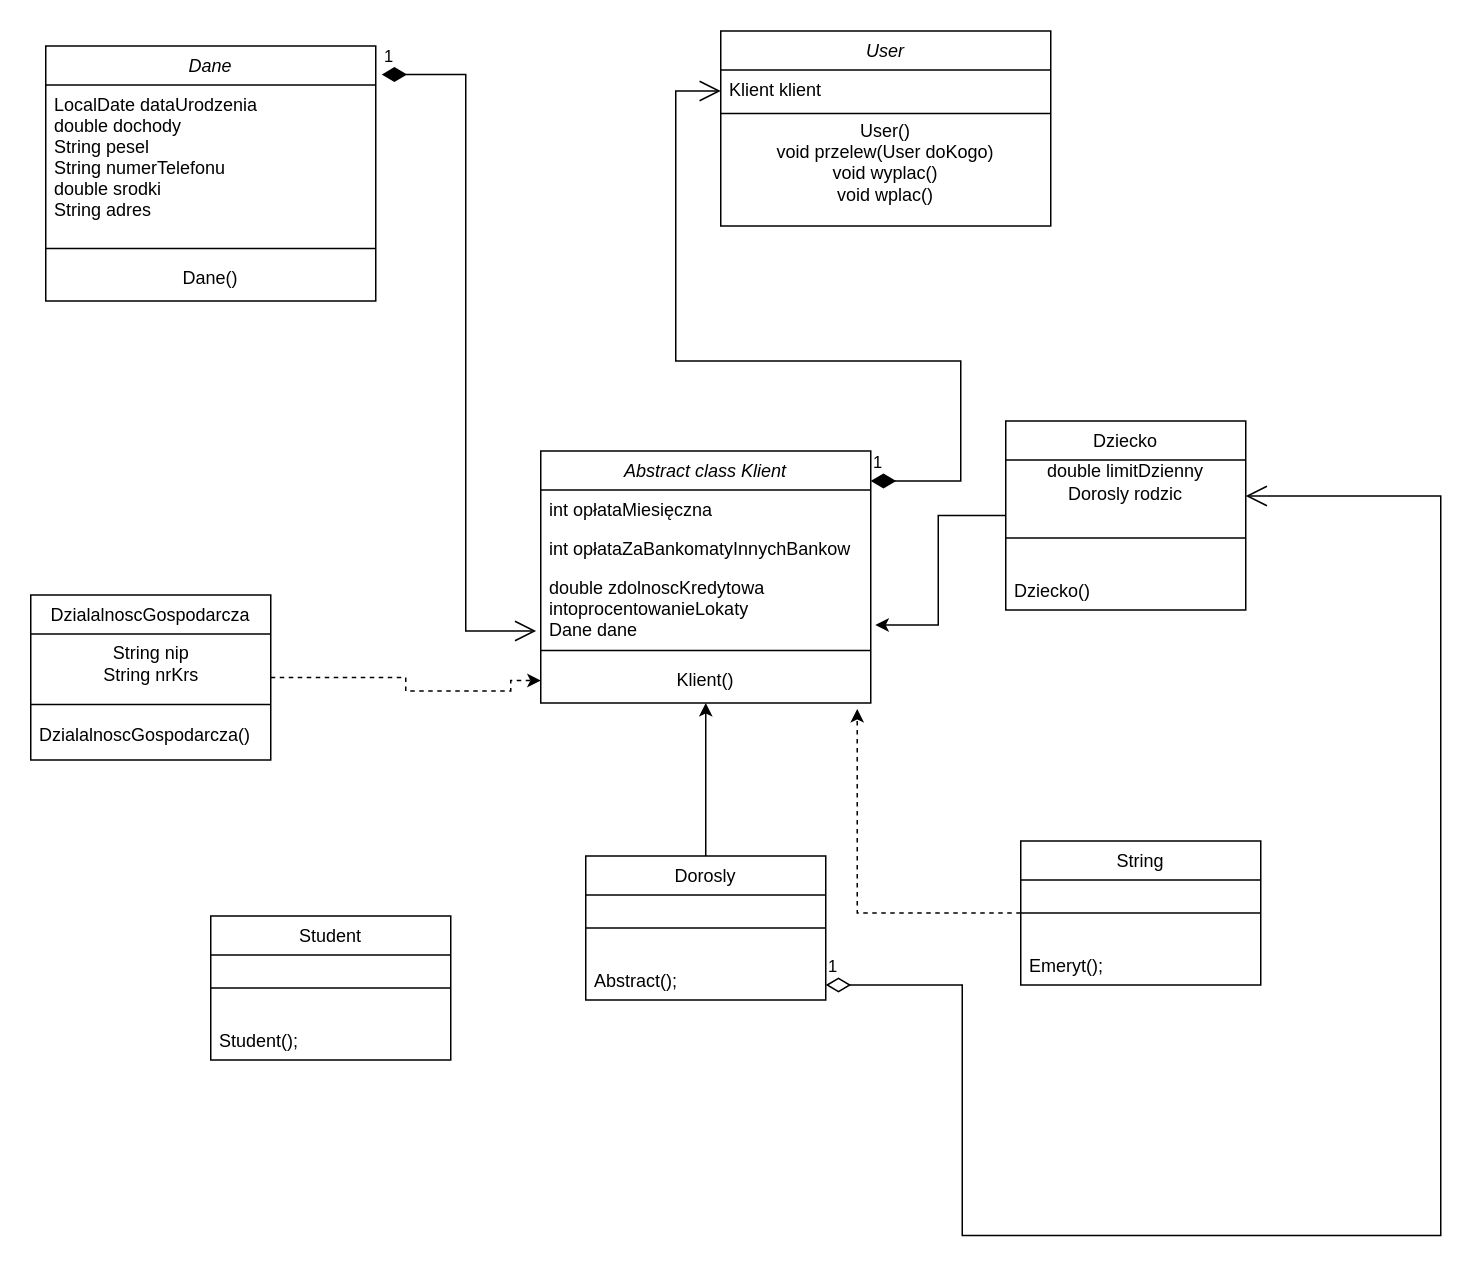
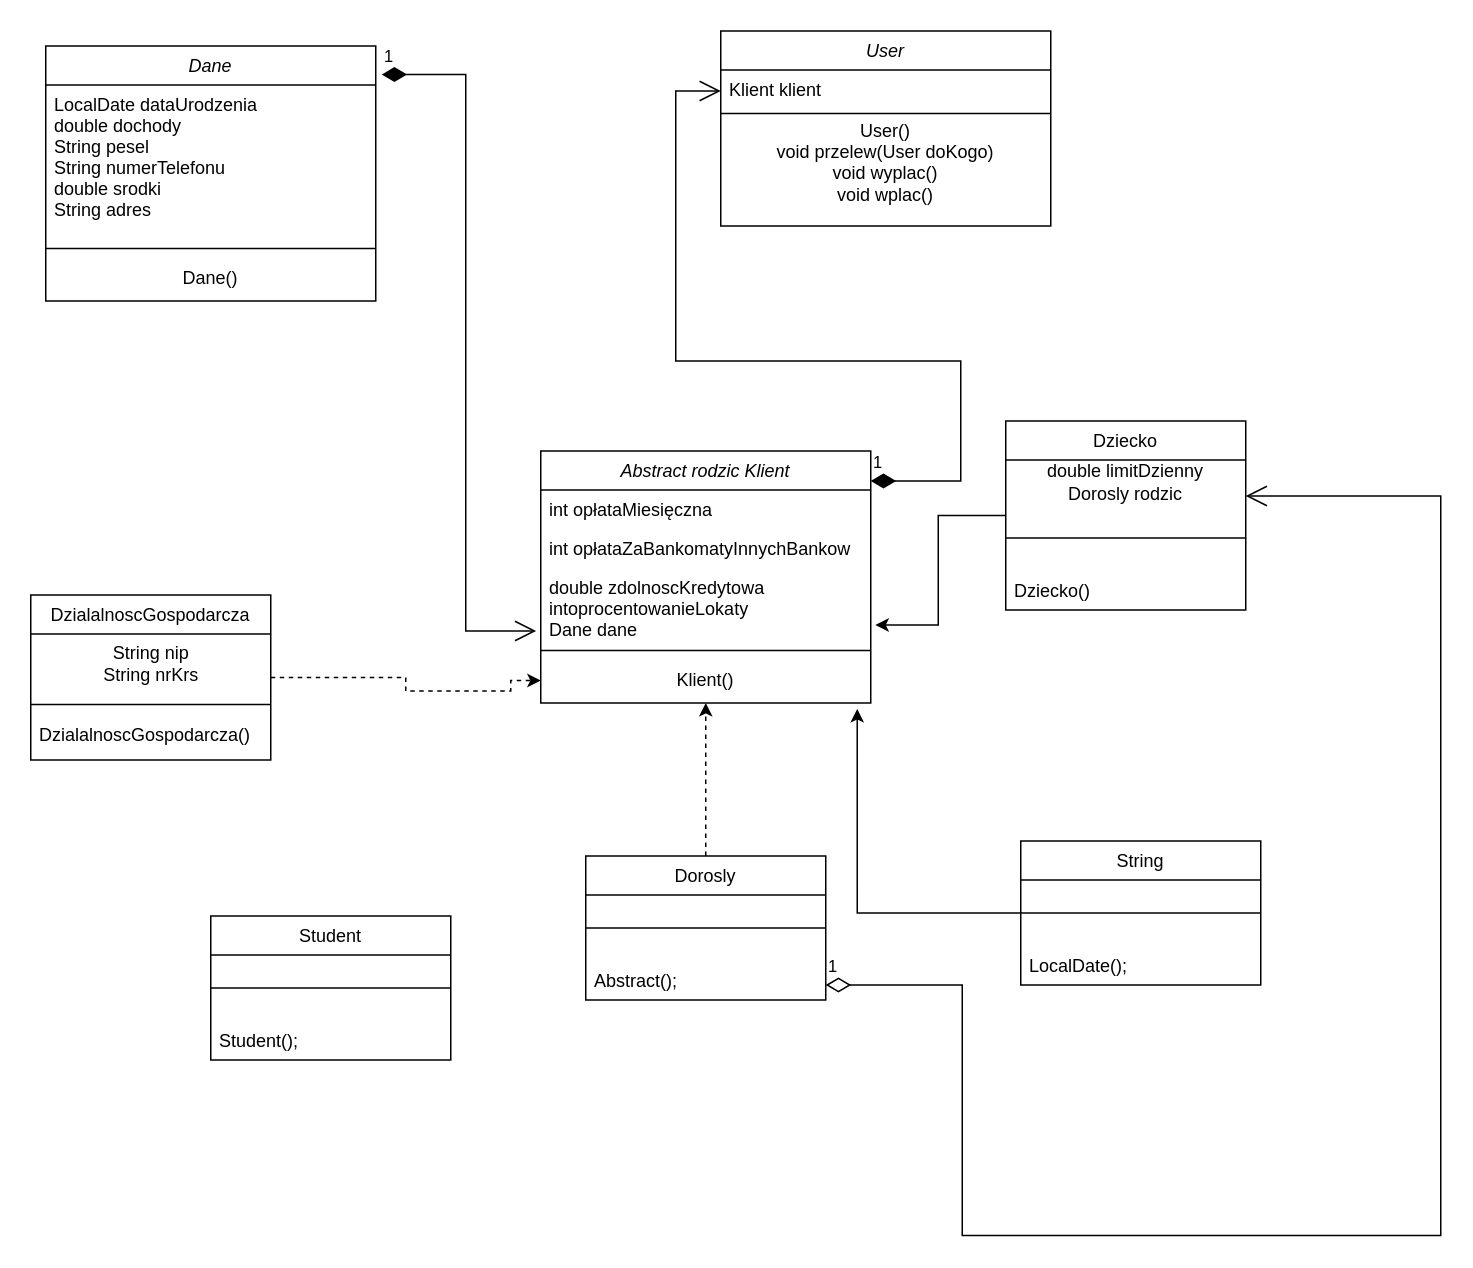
  <mxCell id="0" />
  <mxCell id="1" parent="0" />
- <mxCell id="2" value="Abstract class Klient" style="swimlane;fontStyle=2;align=center;verticalAlign=top;childLayout=stackLayout;horizontal=1;startSize=26;horizontalStack=0;resizeParent=1;resizeLast=0;collapsible=1;marginBottom=0;rounded=0;shadow=0;strokeWidth=1;" parent="1" vertex="1"><mxGeometry x="360" y="300" width="220" height="168" as="geometry"><mxRectangle x="230" y="140" width="160" height="26" as="alternateBounds" /></mxGeometry></mxCell>
+ <mxCell id="2" value="Abstract rodzic Klient" style="swimlane;fontStyle=2;align=center;verticalAlign=top;childLayout=stackLayout;horizontal=1;startSize=26;horizontalStack=0;resizeParent=1;resizeLast=0;collapsible=1;marginBottom=0;rounded=0;shadow=0;strokeWidth=1;" parent="1" vertex="1"><mxGeometry x="360" y="300" width="220" height="168" as="geometry"><mxRectangle x="230" y="140" width="160" height="26" as="alternateBounds" /></mxGeometry></mxCell>
  <mxCell id="3" value="int opłataMiesięczna" style="text;align=left;verticalAlign=top;spacingLeft=4;spacingRight=4;overflow=hidden;rotatable=0;points=[[0,0.5],[1,0.5]];portConstraint=eastwest;" parent="2" vertex="1"><mxGeometry y="26" width="220" height="26" as="geometry" /></mxCell>
  <mxCell id="4" value="int opłataZaBankomatyInnychBankow" style="text;align=left;verticalAlign=top;spacingLeft=4;spacingRight=4;overflow=hidden;rotatable=0;points=[[0,0.5],[1,0.5]];portConstraint=eastwest;rounded=0;shadow=0;html=0;" parent="2" vertex="1"><mxGeometry y="52" width="220" height="26" as="geometry" /></mxCell>
  <mxCell id="5" value="double zdolnoscKredytowa&#10;intoprocentowanieLokaty&#10;Dane dane" style="text;align=left;verticalAlign=top;spacingLeft=4;spacingRight=4;overflow=hidden;rotatable=0;points=[[0,0.5],[1,0.5]];portConstraint=eastwest;rounded=0;shadow=0;html=0;" parent="2" vertex="1"><mxGeometry y="78" width="220" height="50" as="geometry" /></mxCell>
  <mxCell id="6" value="" style="line;html=1;strokeWidth=1;align=left;verticalAlign=middle;spacingTop=-1;spacingLeft=3;spacingRight=3;rotatable=0;labelPosition=right;points=[];portConstraint=eastwest;" parent="2" vertex="1"><mxGeometry y="128" width="220" height="10" as="geometry" /></mxCell>
  <mxCell id="7" value="Klient()" style="text;html=1;align=center;verticalAlign=middle;whiteSpace=wrap;rounded=0;" parent="2" vertex="1"><mxGeometry y="138" width="220" height="30" as="geometry" /></mxCell>
  <mxCell id="8" value="Student" style="swimlane;fontStyle=0;align=center;verticalAlign=top;childLayout=stackLayout;horizontal=1;startSize=26;horizontalStack=0;resizeParent=1;resizeLast=0;collapsible=1;marginBottom=0;rounded=0;shadow=0;strokeWidth=1;" parent="1" vertex="1"><mxGeometry x="140" y="610" width="160" height="96" as="geometry"><mxRectangle x="130" y="380" width="160" height="26" as="alternateBounds" /></mxGeometry></mxCell>
  <mxCell id="9" value="" style="line;html=1;strokeWidth=1;align=left;verticalAlign=middle;spacingTop=-1;spacingLeft=3;spacingRight=3;rotatable=0;labelPosition=right;points=[];portConstraint=eastwest;" parent="8" vertex="1"><mxGeometry y="26" width="160" height="44" as="geometry" /></mxCell>
  <mxCell id="10" value="Student();" style="text;align=left;verticalAlign=top;spacingLeft=4;spacingRight=4;overflow=hidden;rotatable=0;points=[[0,0.5],[1,0.5]];portConstraint=eastwest;fontStyle=0" parent="8" vertex="1"><mxGeometry y="70" width="160" height="26" as="geometry" /></mxCell>
- <mxCell id="11" style="edgeStyle=orthogonalEdgeStyle;rounded=0;orthogonalLoop=1;jettySize=auto;html=1;entryX=0.5;entryY=1;entryDx=0;entryDy=0;" edge="1" parent="1" source="12" target="7"><mxGeometry relative="1" as="geometry"><mxPoint x="470" y="480" as="targetPoint" /></mxGeometry></mxCell>
+ <mxCell id="11" style="edgeStyle=orthogonalEdgeStyle;rounded=0;orthogonalLoop=1;jettySize=auto;html=1;entryX=0.5;entryY=1;entryDx=0;entryDy=0;dashed=1;" edge="1" parent="1" source="12" target="7"><mxGeometry relative="1" as="geometry"><mxPoint x="470" y="480" as="targetPoint" /></mxGeometry></mxCell>
  <mxCell id="12" value="Dorosly" style="swimlane;fontStyle=0;align=center;verticalAlign=top;childLayout=stackLayout;horizontal=1;startSize=26;horizontalStack=0;resizeParent=1;resizeLast=0;collapsible=1;marginBottom=0;rounded=0;shadow=0;strokeWidth=1;" vertex="1" parent="1"><mxGeometry x="390" y="570" width="160" height="96" as="geometry"><mxRectangle x="130" y="380" width="160" height="26" as="alternateBounds" /></mxGeometry></mxCell>
  <mxCell id="13" value="" style="line;html=1;strokeWidth=1;align=left;verticalAlign=middle;spacingTop=-1;spacingLeft=3;spacingRight=3;rotatable=0;labelPosition=right;points=[];portConstraint=eastwest;" vertex="1" parent="12"><mxGeometry y="26" width="160" height="44" as="geometry" /></mxCell>
  <mxCell id="14" value="Abstract();" style="text;align=left;verticalAlign=top;spacingLeft=4;spacingRight=4;overflow=hidden;rotatable=0;points=[[0,0.5],[1,0.5]];portConstraint=eastwest;fontStyle=0" vertex="1" parent="12"><mxGeometry y="70" width="160" height="26" as="geometry" /></mxCell>
  <mxCell id="15" value="String" style="swimlane;fontStyle=0;align=center;verticalAlign=top;childLayout=stackLayout;horizontal=1;startSize=26;horizontalStack=0;resizeParent=1;resizeLast=0;collapsible=1;marginBottom=0;rounded=0;shadow=0;strokeWidth=1;" vertex="1" parent="1"><mxGeometry x="680" y="560" width="160" height="96" as="geometry"><mxRectangle x="130" y="380" width="160" height="26" as="alternateBounds" /></mxGeometry></mxCell>
  <mxCell id="16" value="" style="line;html=1;strokeWidth=1;align=left;verticalAlign=middle;spacingTop=-1;spacingLeft=3;spacingRight=3;rotatable=0;labelPosition=right;points=[];portConstraint=eastwest;" vertex="1" parent="15"><mxGeometry y="26" width="160" height="44" as="geometry" /></mxCell>
- <mxCell id="17" value="Emeryt();" style="text;align=left;verticalAlign=top;spacingLeft=4;spacingRight=4;overflow=hidden;rotatable=0;points=[[0,0.5],[1,0.5]];portConstraint=eastwest;fontStyle=0" vertex="1" parent="15"><mxGeometry y="70" width="160" height="26" as="geometry" /></mxCell>
- <mxCell id="18" style="edgeStyle=orthogonalEdgeStyle;rounded=0;orthogonalLoop=1;jettySize=auto;html=1;entryX=0.959;entryY=1.133;entryDx=0;entryDy=0;entryPerimeter=0;dashed=1;" edge="1" parent="1" source="15" target="7"><mxGeometry relative="1" as="geometry" /></mxCell>
+ <mxCell id="17" value="LocalDate();" style="text;align=left;verticalAlign=top;spacingLeft=4;spacingRight=4;overflow=hidden;rotatable=0;points=[[0,0.5],[1,0.5]];portConstraint=eastwest;fontStyle=0" vertex="1" parent="15"><mxGeometry y="70" width="160" height="26" as="geometry" /></mxCell>
+ <mxCell id="18" style="edgeStyle=orthogonalEdgeStyle;rounded=0;orthogonalLoop=1;jettySize=auto;html=1;entryX=0.959;entryY=1.133;entryDx=0;entryDy=0;entryPerimeter=0;" edge="1" parent="1" source="15" target="7"><mxGeometry relative="1" as="geometry" /></mxCell>
  <mxCell id="19" style="edgeStyle=orthogonalEdgeStyle;rounded=0;orthogonalLoop=1;jettySize=auto;html=1;entryX=0;entryY=0.5;entryDx=0;entryDy=0;dashed=1;" edge="1" parent="1" source="20" target="7"><mxGeometry relative="1" as="geometry"><mxPoint x="340" y="300" as="targetPoint" /><Array as="points"><mxPoint x="270" y="451" /><mxPoint x="270" y="460" /><mxPoint x="340" y="460" /><mxPoint x="340" y="453" /></Array></mxGeometry></mxCell>
  <mxCell id="20" value="DzialalnoscGospodarcza" style="swimlane;fontStyle=0;align=center;verticalAlign=top;childLayout=stackLayout;horizontal=1;startSize=26;horizontalStack=0;resizeParent=1;resizeLast=0;collapsible=1;marginBottom=0;rounded=0;shadow=0;strokeWidth=1;" vertex="1" parent="1"><mxGeometry x="20" y="396" width="160" height="110" as="geometry"><mxRectangle x="130" y="380" width="160" height="26" as="alternateBounds" /></mxGeometry></mxCell>
  <mxCell id="21" value="String nip&lt;div&gt;String nrKrs&lt;/div&gt;" style="text;html=1;align=center;verticalAlign=middle;resizable=0;points=[];autosize=1;strokeColor=none;fillColor=none;" vertex="1" parent="20"><mxGeometry y="26" width="160" height="40" as="geometry" /></mxCell>
  <mxCell id="22" value="" style="line;html=1;strokeWidth=1;align=left;verticalAlign=middle;spacingTop=-1;spacingLeft=3;spacingRight=3;rotatable=0;labelPosition=right;points=[];portConstraint=eastwest;" vertex="1" parent="20"><mxGeometry y="66" width="160" height="14" as="geometry" /></mxCell>
  <mxCell id="23" value="DzialalnoscGospodarcza()" style="text;align=left;verticalAlign=top;spacingLeft=4;spacingRight=4;overflow=hidden;rotatable=0;points=[[0,0.5],[1,0.5]];portConstraint=eastwest;fontStyle=0" vertex="1" parent="20"><mxGeometry y="80" width="160" height="26" as="geometry" /></mxCell>
  <mxCell id="24" value="Dziecko" style="swimlane;fontStyle=0;align=center;verticalAlign=top;childLayout=stackLayout;horizontal=1;startSize=26;horizontalStack=0;resizeParent=1;resizeLast=0;collapsible=1;marginBottom=0;rounded=0;shadow=0;strokeWidth=1;" vertex="1" parent="1"><mxGeometry x="670" y="280" width="160" height="126" as="geometry"><mxRectangle x="130" y="380" width="160" height="26" as="alternateBounds" /></mxGeometry></mxCell>
  <mxCell id="25" value="double limitDzienny&lt;div&gt;Dorosly rodzic&lt;/div&gt;" style="text;html=1;align=center;verticalAlign=middle;whiteSpace=wrap;rounded=0;" vertex="1" parent="24"><mxGeometry y="26" width="160" height="30" as="geometry" /></mxCell>
  <mxCell id="26" value="" style="line;html=1;strokeWidth=1;align=left;verticalAlign=middle;spacingTop=-1;spacingLeft=3;spacingRight=3;rotatable=0;labelPosition=right;points=[];portConstraint=eastwest;" vertex="1" parent="24"><mxGeometry y="56" width="160" height="44" as="geometry" /></mxCell>
  <mxCell id="27" value="Dziecko()" style="text;align=left;verticalAlign=top;spacingLeft=4;spacingRight=4;overflow=hidden;rotatable=0;points=[[0,0.5],[1,0.5]];portConstraint=eastwest;fontStyle=0" vertex="1" parent="24"><mxGeometry y="100" width="160" height="26" as="geometry" /></mxCell>
  <mxCell id="28" style="edgeStyle=orthogonalEdgeStyle;rounded=0;orthogonalLoop=1;jettySize=auto;html=1;entryX=1.014;entryY=0.76;entryDx=0;entryDy=0;entryPerimeter=0;" edge="1" parent="1" source="24" target="5"><mxGeometry relative="1" as="geometry" /></mxCell>
  <mxCell id="29" value="Dane" style="swimlane;fontStyle=2;align=center;verticalAlign=top;childLayout=stackLayout;horizontal=1;startSize=26;horizontalStack=0;resizeParent=1;resizeLast=0;collapsible=1;marginBottom=0;rounded=0;shadow=0;strokeWidth=1;" vertex="1" parent="1"><mxGeometry x="30" y="30" width="220" height="170" as="geometry"><mxRectangle x="230" y="140" width="160" height="26" as="alternateBounds" /></mxGeometry></mxCell>
  <mxCell id="30" value="LocalDate dataUrodzenia&#10;double dochody&#10;String pesel&#10;String numerTelefonu&#10;double srodki&#10;String adres&#10;" style="text;align=left;verticalAlign=top;spacingLeft=4;spacingRight=4;overflow=hidden;rotatable=0;points=[[0,0.5],[1,0.5]];portConstraint=eastwest;" vertex="1" parent="29"><mxGeometry y="26" width="220" height="104" as="geometry" /></mxCell>
  <mxCell id="31" value="" style="line;html=1;strokeWidth=1;align=left;verticalAlign=middle;spacingTop=-1;spacingLeft=3;spacingRight=3;rotatable=0;labelPosition=right;points=[];portConstraint=eastwest;" vertex="1" parent="29"><mxGeometry y="130" width="220" height="10" as="geometry" /></mxCell>
  <mxCell id="32" value="Dane()" style="text;html=1;align=center;verticalAlign=middle;whiteSpace=wrap;rounded=0;" vertex="1" parent="29"><mxGeometry y="140" width="220" height="30" as="geometry" /></mxCell>
  <mxCell id="33" value="User" style="swimlane;fontStyle=2;align=center;verticalAlign=top;childLayout=stackLayout;horizontal=1;startSize=26;horizontalStack=0;resizeParent=1;resizeLast=0;collapsible=1;marginBottom=0;rounded=0;shadow=0;strokeWidth=1;" vertex="1" parent="1"><mxGeometry x="480" y="20" width="220" height="130" as="geometry"><mxRectangle x="230" y="140" width="160" height="26" as="alternateBounds" /></mxGeometry></mxCell>
  <mxCell id="34" value="Klient klient&#10;" style="text;align=left;verticalAlign=top;spacingLeft=4;spacingRight=4;overflow=hidden;rotatable=0;points=[[0,0.5],[1,0.5]];portConstraint=eastwest;" vertex="1" parent="33"><mxGeometry y="26" width="220" height="24" as="geometry" /></mxCell>
  <mxCell id="35" value="" style="line;html=1;strokeWidth=1;align=left;verticalAlign=middle;spacingTop=-1;spacingLeft=3;spacingRight=3;rotatable=0;labelPosition=right;points=[];portConstraint=eastwest;" vertex="1" parent="33"><mxGeometry y="50" width="220" height="10" as="geometry" /></mxCell>
  <mxCell id="36" value="User()&lt;div&gt;void przelew(User doKogo)&lt;/div&gt;&lt;div&gt;void wyplac()&lt;/div&gt;&lt;div&gt;void wplac()&lt;br&gt;&lt;div&gt;&lt;br&gt;&lt;/div&gt;&lt;/div&gt;" style="text;html=1;align=center;verticalAlign=middle;whiteSpace=wrap;rounded=0;" vertex="1" parent="33"><mxGeometry y="60" width="220" height="70" as="geometry" /></mxCell>
  <mxCell id="37" value="1" style="endArrow=open;html=1;endSize=12;startArrow=diamondThin;startSize=14;startFill=0;edgeStyle=orthogonalEdgeStyle;align=left;verticalAlign=bottom;rounded=0;exitX=1;exitY=0.5;exitDx=0;exitDy=0;" edge="1" parent="1"><mxGeometry x="-1" y="3" relative="1" as="geometry"><mxPoint x="550" y="656" as="sourcePoint" /><mxPoint x="830" y="330" as="targetPoint" /><Array as="points"><mxPoint x="641" y="656" /><mxPoint x="641" y="823" /><mxPoint x="960" y="823" /><mxPoint x="960" y="330" /></Array></mxGeometry></mxCell>
  <mxCell id="38" value="1" style="endArrow=open;html=1;endSize=12;startArrow=diamondThin;startSize=14;startFill=1;edgeStyle=orthogonalEdgeStyle;align=left;verticalAlign=bottom;rounded=0;exitX=1;exitY=0.119;exitDx=0;exitDy=0;exitPerimeter=0;" edge="1" parent="1" source="2"><mxGeometry x="-1" y="3" relative="1" as="geometry"><mxPoint x="620" y="320" as="sourcePoint" /><mxPoint x="480" y="60" as="targetPoint" /><Array as="points"><mxPoint x="640" y="320" /><mxPoint x="640" y="240" /><mxPoint x="450" y="240" /><mxPoint x="450" y="60" /></Array></mxGeometry></mxCell>
  <mxCell id="39" value="1" style="endArrow=open;html=1;endSize=12;startArrow=diamondThin;startSize=14;startFill=1;edgeStyle=orthogonalEdgeStyle;align=left;verticalAlign=bottom;rounded=0;exitX=1.018;exitY=0.112;exitDx=0;exitDy=0;exitPerimeter=0;entryX=-0.014;entryY=0.84;entryDx=0;entryDy=0;entryPerimeter=0;" edge="1" parent="1" source="29" target="5"><mxGeometry x="-1" y="3" relative="1" as="geometry"><mxPoint x="270" y="260" as="sourcePoint" /><mxPoint x="254" y="420" as="targetPoint" /><Array as="points"><mxPoint x="310" y="49" /><mxPoint x="310" y="420" /></Array></mxGeometry></mxCell>
